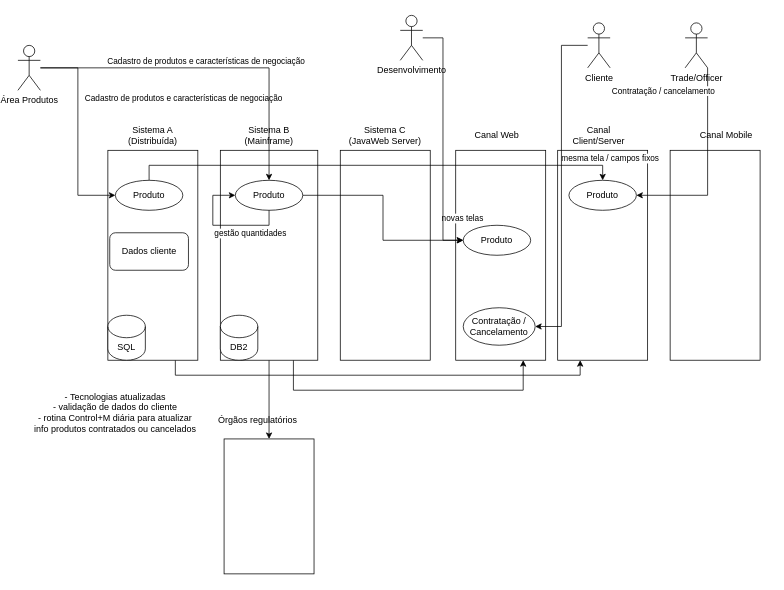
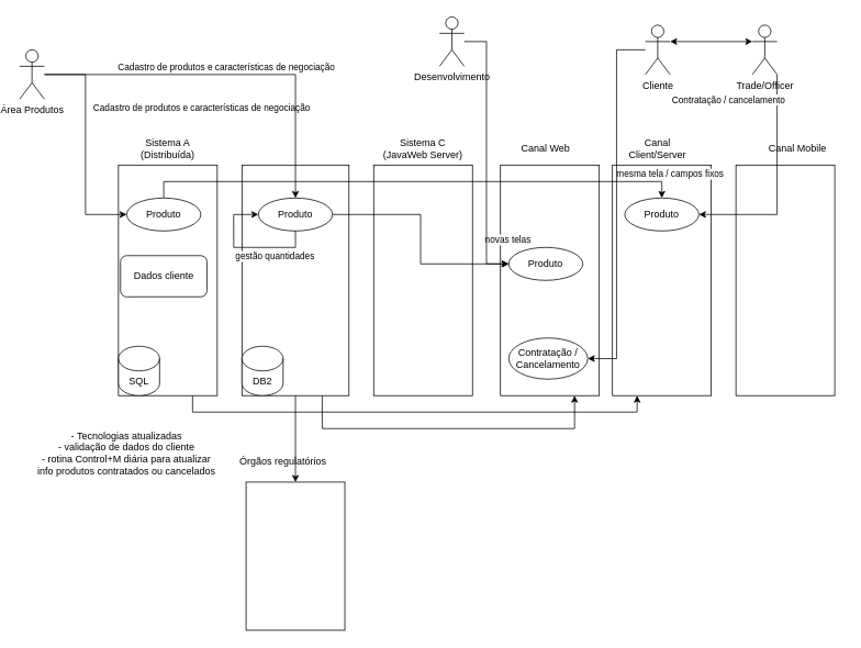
  <mxCell id="0" />
  <mxCell id="1" parent="0" />
  <mxCell id="2" style="edgeStyle=orthogonalEdgeStyle;rounded=0;orthogonalLoop=1;jettySize=auto;html=1;exitX=0.75;exitY=1;exitDx=0;exitDy=0;entryX=0.25;entryY=1;entryDx=0;entryDy=0;" edge="1" parent="1" source="3" target="13"><mxGeometry relative="1" as="geometry" /></mxCell>
  <mxCell id="3" value="" style="rounded=0;whiteSpace=wrap;html=1;" vertex="1" parent="1"><mxGeometry x="140" y="200" width="120" height="280" as="geometry" /></mxCell>
  <mxCell id="4" value="Sistema A (Distribuída)" style="text;html=1;strokeColor=none;fillColor=none;align=center;verticalAlign=middle;whiteSpace=wrap;rounded=0;" vertex="1" parent="1"><mxGeometry x="140" y="170" width="120" height="20" as="geometry" /></mxCell>
  <mxCell id="5" style="edgeStyle=orthogonalEdgeStyle;rounded=0;orthogonalLoop=1;jettySize=auto;html=1;entryX=0.5;entryY=0;entryDx=0;entryDy=0;" edge="1" parent="1" source="7" target="34"><mxGeometry relative="1" as="geometry" /></mxCell>
  <mxCell id="6" style="edgeStyle=orthogonalEdgeStyle;rounded=0;orthogonalLoop=1;jettySize=auto;html=1;exitX=0.75;exitY=1;exitDx=0;exitDy=0;entryX=0.75;entryY=1;entryDx=0;entryDy=0;" edge="1" parent="1" source="7" target="11"><mxGeometry relative="1" as="geometry"><Array as="points"><mxPoint x="387" y="520" /><mxPoint x="694" y="520" /></Array></mxGeometry></mxCell>
  <mxCell id="7" value="" style="rounded=0;whiteSpace=wrap;html=1;" vertex="1" parent="1"><mxGeometry x="290" y="200" width="130" height="280" as="geometry" /></mxCell>
- <mxCell id="8" value="Sistema B&lt;br&gt;(Mainframe)" style="text;html=1;strokeColor=none;fillColor=none;align=center;verticalAlign=middle;whiteSpace=wrap;rounded=0;" vertex="1" parent="1"><mxGeometry x="290" y="170" width="130" height="20" as="geometry" /></mxCell>
  <mxCell id="9" value="" style="rounded=0;whiteSpace=wrap;html=1;" vertex="1" parent="1"><mxGeometry x="450" y="200" width="120" height="280" as="geometry" /></mxCell>
  <mxCell id="10" value="Sistema C&lt;br&gt;(JavaWeb Server)" style="text;html=1;strokeColor=none;fillColor=none;align=center;verticalAlign=middle;whiteSpace=wrap;rounded=0;" vertex="1" parent="1"><mxGeometry x="440" y="170" width="140" height="20" as="geometry" /></mxCell>
  <mxCell id="11" value="" style="rounded=0;whiteSpace=wrap;html=1;" vertex="1" parent="1"><mxGeometry x="604" y="200" width="120" height="280" as="geometry" /></mxCell>
  <mxCell id="12" value="Canal Web" style="text;html=1;strokeColor=none;fillColor=none;align=center;verticalAlign=middle;whiteSpace=wrap;rounded=0;" vertex="1" parent="1"><mxGeometry x="614" y="170" width="90" height="20" as="geometry" /></mxCell>
  <mxCell id="13" value="" style="rounded=0;whiteSpace=wrap;html=1;" vertex="1" parent="1"><mxGeometry x="740" y="200" width="120" height="280" as="geometry" /></mxCell>
  <mxCell id="14" value="Canal Client/Server" style="text;html=1;strokeColor=none;fillColor=none;align=center;verticalAlign=middle;whiteSpace=wrap;rounded=0;" vertex="1" parent="1"><mxGeometry x="750" y="170" width="90" height="20" as="geometry" /></mxCell>
  <mxCell id="15" value="" style="rounded=0;whiteSpace=wrap;html=1;" vertex="1" parent="1"><mxGeometry x="890" y="200" width="120" height="280" as="geometry" /></mxCell>
  <mxCell id="16" value="Canal Mobile" style="text;html=1;strokeColor=none;fillColor=none;align=center;verticalAlign=middle;whiteSpace=wrap;rounded=0;" vertex="1" parent="1"><mxGeometry x="910" y="170" width="110" height="20" as="geometry" /></mxCell>
  <mxCell id="17" style="edgeStyle=orthogonalEdgeStyle;rounded=0;orthogonalLoop=1;jettySize=auto;html=1;exitX=0.5;exitY=0;exitDx=0;exitDy=0;entryX=0.5;entryY=0;entryDx=0;entryDy=0;" edge="1" parent="1" source="19" target="26"><mxGeometry relative="1" as="geometry" /></mxCell>
  <mxCell id="18" value="mesma tela / campos fixos" style="edgeLabel;html=1;align=center;verticalAlign=middle;resizable=0;points=[];" vertex="1" connectable="0" parent="17"><mxGeometry x="0.731" relative="1" as="geometry"><mxPoint x="76.43" y="-10" as="offset" /></mxGeometry></mxCell>
  <mxCell id="19" value="Produto" style="ellipse;whiteSpace=wrap;html=1;" vertex="1" parent="1"><mxGeometry x="150" y="240" width="90" height="40" as="geometry" /></mxCell>
  <mxCell id="20" value="SQL" style="shape=cylinder3;whiteSpace=wrap;html=1;boundedLbl=1;backgroundOutline=1;size=15;" vertex="1" parent="1"><mxGeometry x="140" y="420" width="50" height="60" as="geometry" /></mxCell>
  <mxCell id="21" value="DB2" style="shape=cylinder3;whiteSpace=wrap;html=1;boundedLbl=1;backgroundOutline=1;size=15;" vertex="1" parent="1"><mxGeometry x="290" y="420" width="50" height="60" as="geometry" /></mxCell>
  <mxCell id="22" style="edgeStyle=orthogonalEdgeStyle;rounded=0;orthogonalLoop=1;jettySize=auto;html=1;exitX=1;exitY=0.5;exitDx=0;exitDy=0;entryX=0;entryY=0.5;entryDx=0;entryDy=0;" edge="1" parent="1" source="24" target="25"><mxGeometry relative="1" as="geometry" /></mxCell>
  <mxCell id="23" value="novas telas" style="edgeLabel;html=1;align=center;verticalAlign=middle;resizable=0;points=[];" vertex="1" connectable="0" parent="22"><mxGeometry x="0.726" y="2" relative="1" as="geometry"><mxPoint x="36.86" y="-28" as="offset" /></mxGeometry></mxCell>
  <mxCell id="24" value="Produto" style="ellipse;whiteSpace=wrap;html=1;" vertex="1" parent="1"><mxGeometry x="310" y="240" width="90" height="40" as="geometry" /></mxCell>
  <mxCell id="25" value="Produto" style="ellipse;whiteSpace=wrap;html=1;" vertex="1" parent="1"><mxGeometry x="614" y="300" width="90" height="40" as="geometry" /></mxCell>
  <mxCell id="26" value="Produto" style="ellipse;whiteSpace=wrap;html=1;" vertex="1" parent="1"><mxGeometry x="755" y="240" width="90" height="40" as="geometry" /></mxCell>
  <mxCell id="27" style="edgeStyle=orthogonalEdgeStyle;rounded=0;orthogonalLoop=1;jettySize=auto;html=1;entryX=0;entryY=0.5;entryDx=0;entryDy=0;" edge="1" parent="1" source="31" target="19"><mxGeometry relative="1" as="geometry" /></mxCell>
  <mxCell id="28" value="Cadastro de produtos e características de negociação" style="edgeLabel;html=1;align=center;verticalAlign=middle;resizable=0;points=[];" vertex="1" connectable="0" parent="27"><mxGeometry x="-0.313" y="3" relative="1" as="geometry"><mxPoint x="137" y="-2.86" as="offset" /></mxGeometry></mxCell>
  <mxCell id="29" style="edgeStyle=orthogonalEdgeStyle;rounded=0;orthogonalLoop=1;jettySize=auto;html=1;entryX=0.5;entryY=0;entryDx=0;entryDy=0;" edge="1" parent="1" source="31" target="24"><mxGeometry relative="1" as="geometry" /></mxCell>
  <mxCell id="30" value="Cadastro de produtos e características de negociação" style="edgeLabel;html=1;align=center;verticalAlign=middle;resizable=0;points=[];" vertex="1" connectable="0" parent="29"><mxGeometry x="-0.05" y="-1" relative="1" as="geometry"><mxPoint x="4.29" y="-11" as="offset" /></mxGeometry></mxCell>
  <mxCell id="31" value="Área Produtos" style="shape=umlActor;verticalLabelPosition=bottom;verticalAlign=top;html=1;outlineConnect=0;" vertex="1" parent="1"><mxGeometry x="20" y="60" width="30" height="60" as="geometry" /></mxCell>
  <mxCell id="32" style="edgeStyle=orthogonalEdgeStyle;rounded=0;orthogonalLoop=1;jettySize=auto;html=1;exitX=0.5;exitY=1;exitDx=0;exitDy=0;entryX=0;entryY=0.5;entryDx=0;entryDy=0;" edge="1" parent="1" source="24" target="24"><mxGeometry relative="1" as="geometry"><Array as="points"><mxPoint x="355" y="300" /><mxPoint x="280" y="300" /><mxPoint x="280" y="260" /></Array></mxGeometry></mxCell>
  <mxCell id="33" value="gestão quantidades" style="edgeLabel;html=1;align=center;verticalAlign=middle;resizable=0;points=[];" vertex="1" connectable="0" parent="32"><mxGeometry x="-0.266" y="-2" relative="1" as="geometry"><mxPoint x="15" y="12" as="offset" /></mxGeometry></mxCell>
  <mxCell id="34" value="" style="rounded=0;whiteSpace=wrap;html=1;" vertex="1" parent="1"><mxGeometry x="295" y="585" width="120" height="180" as="geometry" /></mxCell>
  <mxCell id="35" value="Órgãos regulatórios" style="text;html=1;strokeColor=none;fillColor=none;align=center;verticalAlign=middle;whiteSpace=wrap;rounded=0;" vertex="1" parent="1"><mxGeometry x="285" y="550" width="110" height="20" as="geometry" /></mxCell>
  <mxCell id="36" value="- Tecnologias atualizadas&lt;br&gt;- validação de dados do cliente&lt;br&gt;- rotina Control+M diária para atualizar info produtos contratados ou cancelados" style="text;html=1;strokeColor=none;fillColor=none;align=center;verticalAlign=middle;whiteSpace=wrap;rounded=0;" vertex="1" parent="1"><mxGeometry x="40" y="490" width="220" height="120" as="geometry" /></mxCell>
  <mxCell id="37" style="edgeStyle=orthogonalEdgeStyle;rounded=0;orthogonalLoop=1;jettySize=auto;html=1;entryX=1;entryY=0.5;entryDx=0;entryDy=0;" edge="1" parent="1" source="38" target="46"><mxGeometry relative="1" as="geometry" /></mxCell>
  <mxCell id="38" value="Cliente&lt;br&gt;" style="shape=umlActor;verticalLabelPosition=bottom;verticalAlign=top;html=1;outlineConnect=0;" vertex="1" parent="1"><mxGeometry x="780" y="30" width="30" height="60" as="geometry" /></mxCell>
  <mxCell id="39" value="Dados cliente" style="whiteSpace=wrap;html=1;rounded=1;" vertex="1" parent="1"><mxGeometry x="142.5" y="310" width="105" height="50" as="geometry" /></mxCell>
  <mxCell id="40" style="edgeStyle=orthogonalEdgeStyle;rounded=0;orthogonalLoop=1;jettySize=auto;html=1;entryX=0;entryY=0.5;entryDx=0;entryDy=0;" edge="1" parent="1" source="41" target="25"><mxGeometry relative="1" as="geometry" /></mxCell>
  <mxCell id="41" value="Desenvolvimento" style="shape=umlActor;verticalLabelPosition=bottom;verticalAlign=top;html=1;outlineConnect=0;" vertex="1" parent="1"><mxGeometry x="530" y="20" width="30" height="60" as="geometry" /></mxCell>
  <mxCell id="42" style="edgeStyle=orthogonalEdgeStyle;rounded=0;orthogonalLoop=1;jettySize=auto;html=1;entryX=1;entryY=0.5;entryDx=0;entryDy=0;" edge="1" parent="1" source="44" target="26"><mxGeometry relative="1" as="geometry"><Array as="points"><mxPoint x="940" y="260" /></Array></mxGeometry></mxCell>
  <mxCell id="43" value="Contratação / cancelamento" style="edgeLabel;html=1;align=center;verticalAlign=middle;resizable=0;points=[];" vertex="1" connectable="0" parent="42"><mxGeometry x="-0.769" y="-5" relative="1" as="geometry"><mxPoint x="-55" y="-1" as="offset" /></mxGeometry></mxCell>
  <mxCell id="44" value="Trade/Officer" style="shape=umlActor;verticalLabelPosition=bottom;verticalAlign=top;html=1;outlineConnect=0;" vertex="1" parent="1"><mxGeometry x="910" y="30" width="30" height="60" as="geometry" /></mxCell>
+ <mxCell id="45" value="" style="endArrow=classic;startArrow=classic;html=1;entryX=0;entryY=0.333;entryDx=0;entryDy=0;entryPerimeter=0;exitX=1;exitY=0.333;exitDx=0;exitDy=0;exitPerimeter=0;" edge="1" parent="1" source="38" target="44"><mxGeometry width="50" height="50" relative="1" as="geometry"><mxPoint x="590" y="570" as="sourcePoint" /><mxPoint x="640" y="520" as="targetPoint" /></mxGeometry></mxCell>
  <mxCell id="46" value="Contratação / Cancelamento" style="ellipse;whiteSpace=wrap;html=1;" vertex="1" parent="1"><mxGeometry x="614" y="410" width="96" height="50" as="geometry" /></mxCell>
